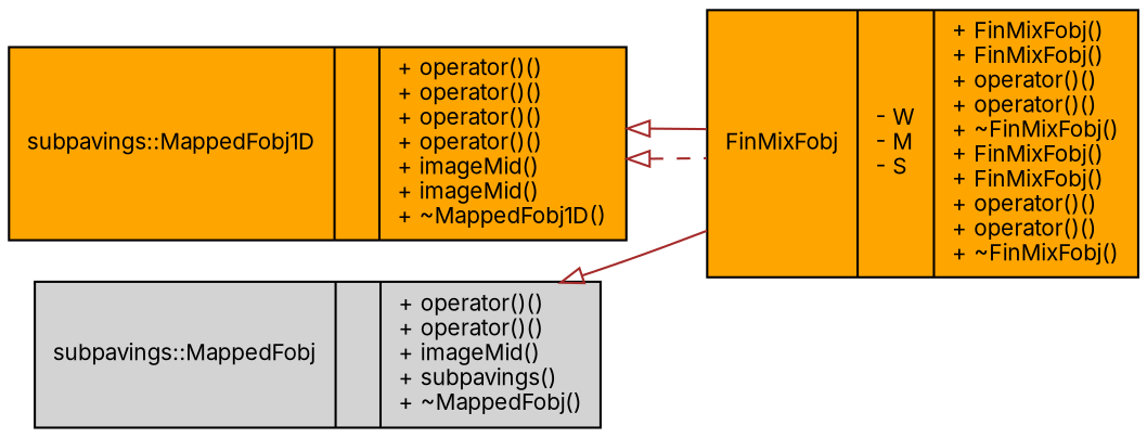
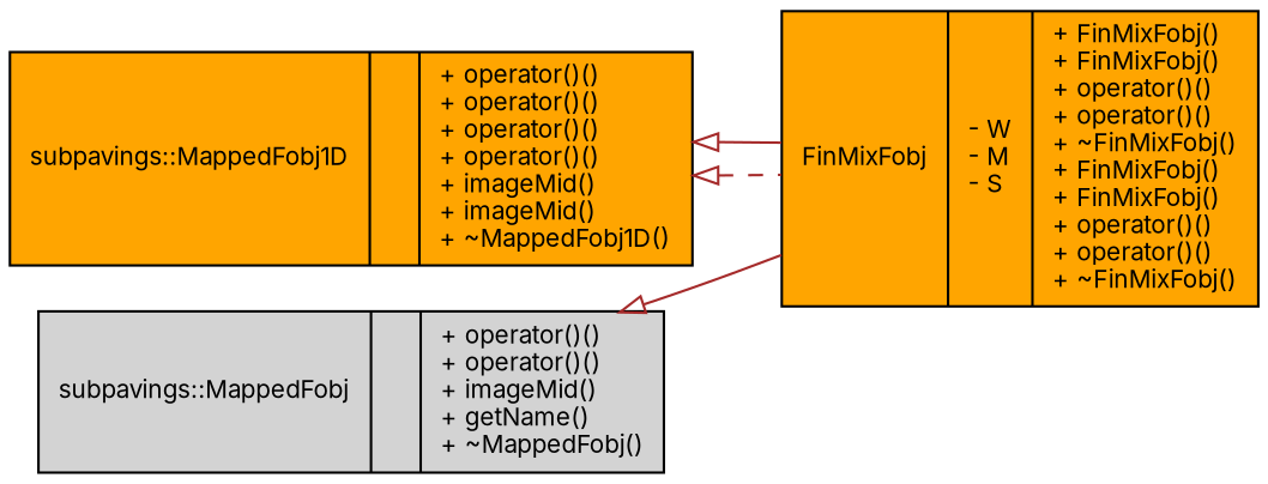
  digraph {
    fontname=Inter
    rankdir=LR
    node [color=black fillcolor=orange fontname=Inter fontsize=10 shape=record style=filled]
    edge [arrowtail=onormal color=brown dir=back fontname=Inter fontsize=10 labelfontname=FreeSans labelfontsize=10 style=solid]
    n1 [fontcolor=black height=0.2 label="{FinMixFobj\n|- W\l- M\l- S\l|+ FinMixFobj()\l+ FinMixFobj()\l+ operator()()\l+ operator()()\l+ ~FinMixFobj()\l+ FinMixFobj()\l+ FinMixFobj()\l+ operator()()\l+ operator()()\l+ ~FinMixFobj()\l}" width=0.4]
    n2 [height=0.2 label="{subpavings::MappedFobj1D\n||+ operator()()\l+ operator()()\l+ operator()()\l+ operator()()\l+ imageMid()\l+ imageMid()\l+ ~MappedFobj1D()\l}" width=0.4]
-   n3 [fillcolor=lightgrey height=0.2 label="{subpavings::MappedFobj\n||+ operator()()\l+ operator()()\l+ imageMid()\l+ subpavings()\l+ ~MappedFobj()\l}" width=0.4]
+   n3 [fillcolor=lightgrey height=0.2 label="{subpavings::MappedFobj\n||+ operator()()\l+ operator()()\l+ imageMid()\l+ getName()\l+ ~MappedFobj()\l}" width=0.4]
    n2 -> n1 [style=dashed]
    n2 -> n1
    n3 -> n1
  }
